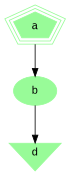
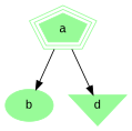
  digraph {
    fontname="Liberation Mono"
    node [color=palegreen fontname="Liberation Mono" style=filled]
    edge [fontname="Liberation Mono"]
    a [peripheries=3 shape=polygon sides=5]
    b
    d [shape=invtriangle]
    a -> b
-   b -> d
+   a -> d
  }
